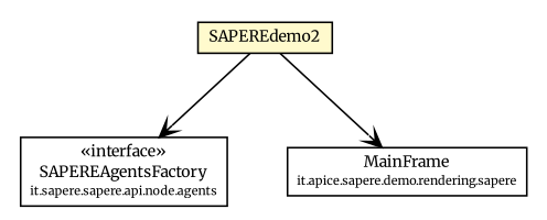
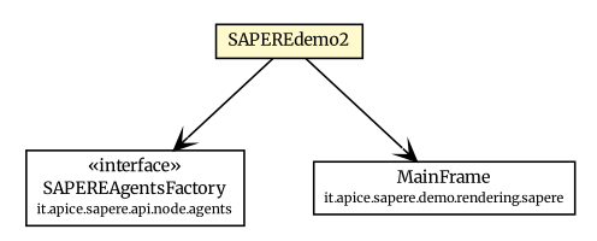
  digraph {
    fontname=Merriweather
    node [fontcolor=black fontname=Merriweather fontsize=9.0 shape=plaintext]
    edge [arrowhead=open color=black fontcolor=black fontname=Merriweather fontsize=10.0 headport=p labelfontname=Helvetica labelfontsize=10 tailport=p]
-   n1 [label=<<table border="0" cellborder="1" cellspacing="0" cellpadding="2" port="p" href="../../api/node/agents/SAPEREAgentsFactory.html"> 		<tr><td><table border="0" cellspacing="0" cellpadding="1"> 			<tr><td> &laquo;interface&raquo; </td></tr> 			<tr><td> SAPEREAgentsFactory </td></tr> 			<tr><td><font point-size="7.0"> it.sapere.sapere.api.node.agents </font></td></tr> 		</table></td></tr> 		</table>>]
+   n1 [label=<<table border="0" cellborder="1" cellspacing="0" cellpadding="2" port="p" href="../../api/node/agents/SAPEREAgentsFactory.html"> 		<tr><td><table border="0" cellspacing="0" cellpadding="1"> 			<tr><td> &laquo;interface&raquo; </td></tr> 			<tr><td> SAPEREAgentsFactory </td></tr> 			<tr><td><font point-size="7.0"> it.apice.sapere.api.node.agents </font></td></tr> 		</table></td></tr> 		</table>>]
    n2 [label=<<table border="0" cellborder="1" cellspacing="0" cellpadding="2" port="p" bgcolor="lemonChiffon" href="./SAPEREdemo2.html"> 		<tr><td><table border="0" cellspacing="0" cellpadding="1"> 			<tr><td> SAPEREdemo2 </td></tr> 		</table></td></tr> 		</table>>]
    n3 [label=<<table border="0" cellborder="1" cellspacing="0" cellpadding="2" port="p" href="../rendering/impl/MainFrame.html"> 		<tr><td><table border="0" cellspacing="0" cellpadding="1"> 			<tr><td> MainFrame </td></tr> 			<tr><td><font point-size="7.0"> it.apice.sapere.demo.rendering.sapere </font></td></tr> 		</table></td></tr> 		</table>>]
    n2 -> n1
    n2 -> n3
  }
